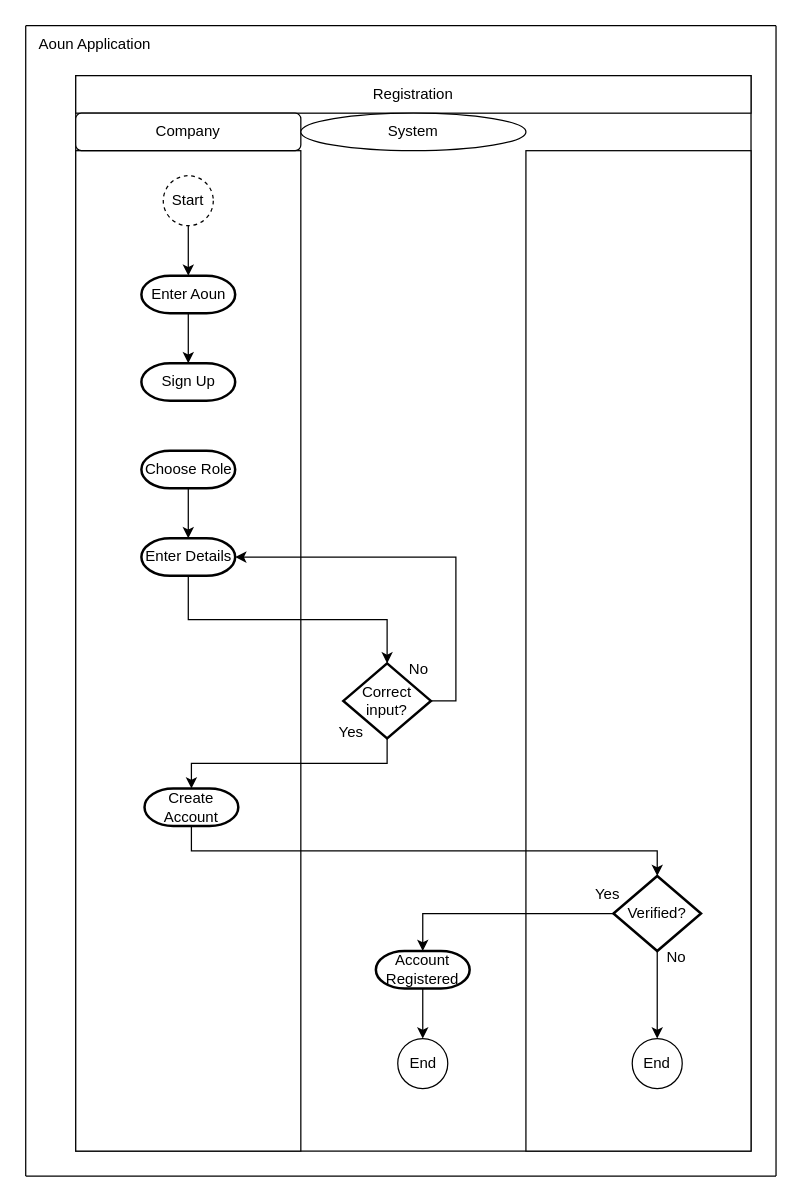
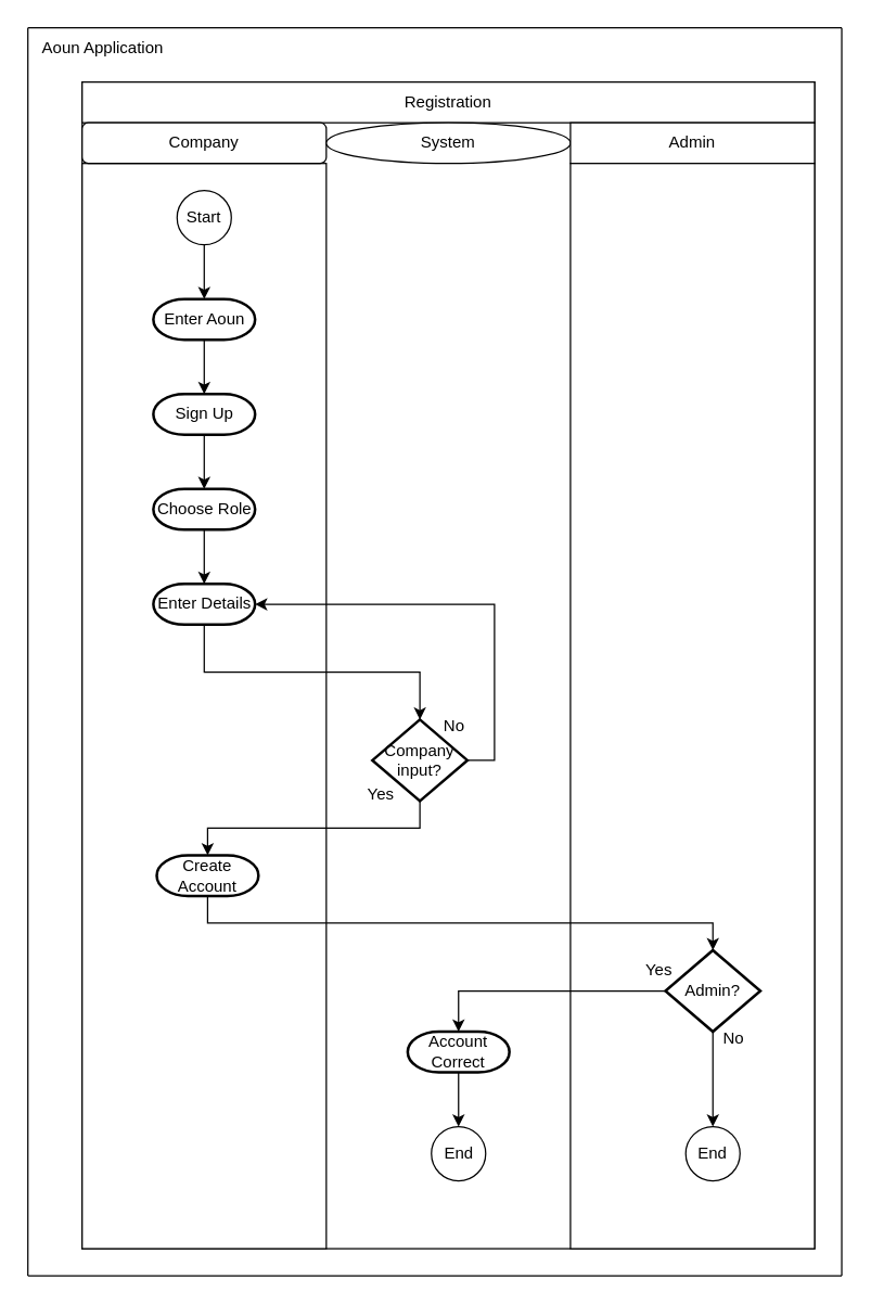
  <mxCell id="0" />
  <mxCell id="1" parent="0" />
  <mxCell id="2" value="" style="rounded=0;whiteSpace=wrap;html=1;" parent="1" vertex="1"><mxGeometry x="60" y="60" width="540" height="860" as="geometry" /></mxCell>
  <mxCell id="3" value="Registration" style="rounded=0;whiteSpace=wrap;html=1;" parent="1" vertex="1"><mxGeometry x="60" y="60" width="540" height="30" as="geometry" /></mxCell>
  <mxCell id="4" value="" style="rounded=0;whiteSpace=wrap;html=1;" parent="1" vertex="1"><mxGeometry x="60" y="120" width="180" height="800" as="geometry" /></mxCell>
  <mxCell id="5" value="Company" style="whiteSpace=wrap;html=1;rounded=1;" parent="1" vertex="1"><mxGeometry x="60" y="90" width="180" height="30" as="geometry" /></mxCell>
  <mxCell id="6" value="System" style="ellipse;whiteSpace=wrap;html=1;" parent="1" vertex="1"><mxGeometry x="240" y="90" width="180" height="30" as="geometry" /></mxCell>
- <mxCell id="7" value="Start" style="ellipse;whiteSpace=wrap;html=1;aspect=fixed;dashed=1;" parent="1" vertex="1"><mxGeometry x="130" y="140" width="40" height="40" as="geometry" /></mxCell>
+ <mxCell id="7" value="Start" style="ellipse;whiteSpace=wrap;html=1;aspect=fixed;" parent="1" vertex="1"><mxGeometry x="130" y="140" width="40" height="40" as="geometry" /></mxCell>
  <mxCell id="8" value="Enter Aoun" style="strokeWidth=2;html=1;shape=stencil(xVVNb4MwDP01HJmAaIgeJ9Yde9mknV3qlqghQU7Wj3+/0BS1QGE0l0kc8DO85+fYSsByXUKNQRJJqDBg70GSfCFVXIJRZAObKR2cRi48unCRuRB0jYVx2AGIw1qgy2hDao9HvjFXBi5LJG6aLFsG0Zv9pnlYXigpLQlXUncyd3lLBlzaf6OTI4teXp3M+Rq7qLYKFRqkDnozt3JAkHx4K8XzlD49lLqOWt2/lL6fV4r9lJY+3Yv7YvHMDq48jD2QyxYzD8xLrmV/3p1XMwdys92NyLHcImMLyPI1FPsdqR+5eVhkDc1yDxJtulIHvFXPevM95b9lEFzeMaTZ8wxAhX2hXg107sanEE5ch6QMNG3o8AugHYaWJ9wK2HVS+ohY38HXs39cburhuNezeRT/aNnnjAuhNE5sgsUHc3ZBR4aT5VtFODG1Wy6Eu53GFmJAcEHdXXkBfgE=);whiteSpace=wrap;gradientColor=none;" parent="1" vertex="1"><mxGeometry x="112.5" y="220" width="75" height="30" as="geometry" /></mxCell>
  <mxCell id="9" style="edgeStyle=orthogonalEdgeStyle;rounded=0;orthogonalLoop=1;jettySize=auto;html=1;exitX=0.5;exitY=1;exitDx=0;exitDy=0;entryX=0.5;entryY=0;entryDx=0;entryDy=0;entryPerimeter=0;" parent="1" source="7" target="8" edge="1"><mxGeometry relative="1" as="geometry" /></mxCell>
  <mxCell id="10" value="Sign Up" style="strokeWidth=2;html=1;shape=mxgraph.flowchart.terminator;whiteSpace=wrap;" parent="1" vertex="1"><mxGeometry x="112.5" y="290" width="75" height="30" as="geometry" /></mxCell>
  <mxCell id="11" style="edgeStyle=orthogonalEdgeStyle;rounded=0;orthogonalLoop=1;jettySize=auto;html=1;exitX=0.5;exitY=1;exitDx=0;exitDy=0;exitPerimeter=0;entryX=0.5;entryY=0;entryDx=0;entryDy=0;entryPerimeter=0;" parent="1" source="8" target="10" edge="1"><mxGeometry relative="1" as="geometry" /></mxCell>
  <mxCell id="12" value="Choose Role" style="strokeWidth=2;html=1;shape=mxgraph.flowchart.terminator;whiteSpace=wrap;" parent="1" vertex="1"><mxGeometry x="112.5" y="360" width="75" height="30" as="geometry" /></mxCell>
+ <mxCell id="13" style="edgeStyle=orthogonalEdgeStyle;rounded=0;orthogonalLoop=1;jettySize=auto;html=1;exitX=0.5;exitY=1;exitDx=0;exitDy=0;exitPerimeter=0;entryX=0.5;entryY=0;entryDx=0;entryDy=0;entryPerimeter=0;" parent="1" source="10" target="12" edge="1"><mxGeometry relative="1" as="geometry" /></mxCell>
  <mxCell id="14" style="edgeStyle=orthogonalEdgeStyle;rounded=0;orthogonalLoop=1;jettySize=auto;html=1;exitX=0.5;exitY=1;exitDx=0;exitDy=0;exitPerimeter=0;entryX=0.5;entryY=0;entryDx=0;entryDy=0;" parent="1" source="15" target="16" edge="1"><mxGeometry relative="1" as="geometry" /></mxCell>
- <mxCell id="15" value="Account Registered" style="strokeWidth=2;html=1;shape=mxgraph.flowchart.terminator;whiteSpace=wrap;" parent="1" vertex="1"><mxGeometry x="300" y="760" width="75" height="30" as="geometry" /></mxCell>
+ <mxCell id="15" value="Account Correct" style="strokeWidth=2;html=1;shape=mxgraph.flowchart.terminator;whiteSpace=wrap;" parent="1" vertex="1"><mxGeometry x="300" y="760" width="75" height="30" as="geometry" /></mxCell>
  <mxCell id="16" value="End" style="ellipse;whiteSpace=wrap;html=1;aspect=fixed;" parent="1" vertex="1"><mxGeometry x="317.5" y="830" width="40" height="40" as="geometry" /></mxCell>
  <mxCell id="17" value="Aoun Application" style="text;html=1;align=center;verticalAlign=middle;resizable=0;points=[];autosize=1;strokeColor=none;fillColor=none;" parent="1" vertex="1"><mxGeometry x="20" y="20" width="110" height="30" as="geometry" /></mxCell>
  <mxCell id="18" value="" style="endArrow=none;html=1;rounded=0;" parent="1" edge="1"><mxGeometry width="50" height="50" relative="1" as="geometry"><mxPoint x="620" y="940" as="sourcePoint" /><mxPoint x="620" y="20" as="targetPoint" /></mxGeometry></mxCell>
  <mxCell id="19" value="" style="endArrow=none;html=1;rounded=0;" parent="1" edge="1"><mxGeometry width="50" height="50" relative="1" as="geometry"><mxPoint x="20" y="940" as="sourcePoint" /><mxPoint x="20" y="20" as="targetPoint" /></mxGeometry></mxCell>
  <mxCell id="20" value="" style="endArrow=none;html=1;rounded=0;" parent="1" edge="1"><mxGeometry width="50" height="50" relative="1" as="geometry"><mxPoint x="20" y="20" as="sourcePoint" /><mxPoint x="620" y="20" as="targetPoint" /></mxGeometry></mxCell>
  <mxCell id="21" value="Enter Details" style="strokeWidth=2;html=1;shape=mxgraph.flowchart.terminator;whiteSpace=wrap;" parent="1" vertex="1"><mxGeometry x="112.5" y="430" width="75" height="30" as="geometry" /></mxCell>
  <mxCell id="22" style="edgeStyle=orthogonalEdgeStyle;rounded=0;orthogonalLoop=1;jettySize=auto;html=1;exitX=0.5;exitY=1;exitDx=0;exitDy=0;exitPerimeter=0;entryX=0.5;entryY=0;entryDx=0;entryDy=0;entryPerimeter=0;" parent="1" source="12" target="21" edge="1"><mxGeometry relative="1" as="geometry" /></mxCell>
- <mxCell id="23" value="Correct input?" style="strokeWidth=2;html=1;shape=mxgraph.flowchart.decision;whiteSpace=wrap;" parent="1" vertex="1"><mxGeometry x="274" y="530" width="70" height="60" as="geometry" /></mxCell>
+ <mxCell id="23" value="Company input?" style="strokeWidth=2;html=1;shape=mxgraph.flowchart.decision;whiteSpace=wrap;" parent="1" vertex="1"><mxGeometry x="274" y="530" width="70" height="60" as="geometry" /></mxCell>
  <mxCell id="24" value="Create Account" style="strokeWidth=2;html=1;shape=mxgraph.flowchart.terminator;whiteSpace=wrap;" parent="1" vertex="1"><mxGeometry x="115" y="630" width="75" height="30" as="geometry" /></mxCell>
  <mxCell id="25" style="edgeStyle=orthogonalEdgeStyle;rounded=0;orthogonalLoop=1;jettySize=auto;html=1;exitX=0.5;exitY=1;exitDx=0;exitDy=0;exitPerimeter=0;entryX=0.5;entryY=0;entryDx=0;entryDy=0;entryPerimeter=0;" parent="1" source="23" target="24" edge="1"><mxGeometry relative="1" as="geometry" /></mxCell>
  <mxCell id="26" style="edgeStyle=orthogonalEdgeStyle;rounded=0;orthogonalLoop=1;jettySize=auto;html=1;exitX=1;exitY=0.5;exitDx=0;exitDy=0;exitPerimeter=0;entryX=1;entryY=0.5;entryDx=0;entryDy=0;entryPerimeter=0;" parent="1" source="23" target="21" edge="1"><mxGeometry relative="1" as="geometry" /></mxCell>
  <mxCell id="27" value="" style="endArrow=none;html=1;rounded=0;" parent="1" edge="1"><mxGeometry width="50" height="50" relative="1" as="geometry"><mxPoint x="20" y="940" as="sourcePoint" /><mxPoint x="620" y="940" as="targetPoint" /></mxGeometry></mxCell>
  <mxCell id="28" style="edgeStyle=orthogonalEdgeStyle;rounded=0;orthogonalLoop=1;jettySize=auto;html=1;exitX=0.5;exitY=1;exitDx=0;exitDy=0;exitPerimeter=0;entryX=0.5;entryY=0;entryDx=0;entryDy=0;entryPerimeter=0;" parent="1" source="21" target="23" edge="1"><mxGeometry relative="1" as="geometry" /></mxCell>
+ <mxCell id="29" value="Admin" style="rounded=0;whiteSpace=wrap;html=1;" vertex="1" parent="1"><mxGeometry x="420" y="90" width="180" height="30" as="geometry" /></mxCell>
  <mxCell id="30" value="" style="rounded=0;whiteSpace=wrap;html=1;" vertex="1" parent="1"><mxGeometry x="420" y="120" width="180" height="800" as="geometry" /></mxCell>
  <mxCell id="31" style="edgeStyle=orthogonalEdgeStyle;rounded=0;orthogonalLoop=1;jettySize=auto;html=1;exitX=0.5;exitY=1;exitDx=0;exitDy=0;exitPerimeter=0;entryX=0.5;entryY=0;entryDx=0;entryDy=0;" edge="1" parent="1" source="32" target="38"><mxGeometry relative="1" as="geometry" /></mxCell>
- <mxCell id="32" value="Verified?" style="strokeWidth=2;html=1;shape=mxgraph.flowchart.decision;whiteSpace=wrap;" vertex="1" parent="1"><mxGeometry x="490" y="700" width="70" height="60" as="geometry" /></mxCell>
+ <mxCell id="32" value="Admin?" style="strokeWidth=2;html=1;shape=mxgraph.flowchart.decision;whiteSpace=wrap;" vertex="1" parent="1"><mxGeometry x="490" y="700" width="70" height="60" as="geometry" /></mxCell>
  <mxCell id="33" value="Yes" style="text;html=1;align=center;verticalAlign=middle;resizable=0;points=[];autosize=1;strokeColor=none;fillColor=none;" vertex="1" parent="1"><mxGeometry x="465" y="700" width="40" height="30" as="geometry" /></mxCell>
  <mxCell id="34" value="No" style="text;html=1;align=center;verticalAlign=middle;resizable=0;points=[];autosize=1;strokeColor=none;fillColor=none;" vertex="1" parent="1"><mxGeometry x="520" y="750" width="40" height="30" as="geometry" /></mxCell>
  <mxCell id="35" value="Yes" style="text;html=1;align=center;verticalAlign=middle;resizable=0;points=[];autosize=1;strokeColor=none;fillColor=none;" vertex="1" parent="1"><mxGeometry x="260" y="570" width="40" height="30" as="geometry" /></mxCell>
  <mxCell id="36" value="No" style="text;html=1;align=center;verticalAlign=middle;resizable=0;points=[];autosize=1;strokeColor=none;fillColor=none;" vertex="1" parent="1"><mxGeometry x="314" y="520" width="40" height="30" as="geometry" /></mxCell>
  <mxCell id="37" style="edgeStyle=orthogonalEdgeStyle;rounded=0;orthogonalLoop=1;jettySize=auto;html=1;exitX=0;exitY=0.5;exitDx=0;exitDy=0;exitPerimeter=0;entryX=0.5;entryY=0;entryDx=0;entryDy=0;entryPerimeter=0;" edge="1" parent="1" source="32" target="15"><mxGeometry relative="1" as="geometry" /></mxCell>
  <mxCell id="38" value="End" style="ellipse;whiteSpace=wrap;html=1;aspect=fixed;" vertex="1" parent="1"><mxGeometry x="505" y="830" width="40" height="40" as="geometry" /></mxCell>
  <mxCell id="39" style="edgeStyle=orthogonalEdgeStyle;rounded=0;orthogonalLoop=1;jettySize=auto;html=1;exitX=0.5;exitY=1;exitDx=0;exitDy=0;exitPerimeter=0;entryX=0.5;entryY=0;entryDx=0;entryDy=0;entryPerimeter=0;" edge="1" parent="1" source="24" target="32"><mxGeometry relative="1" as="geometry" /></mxCell>
